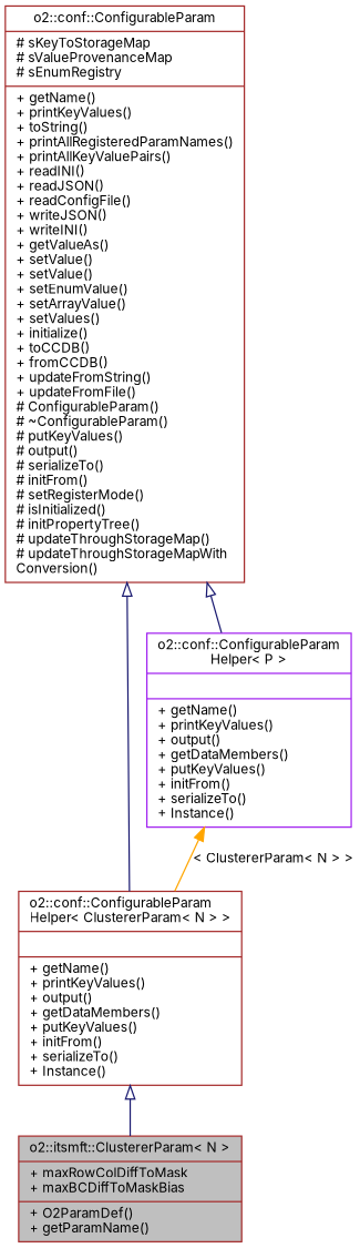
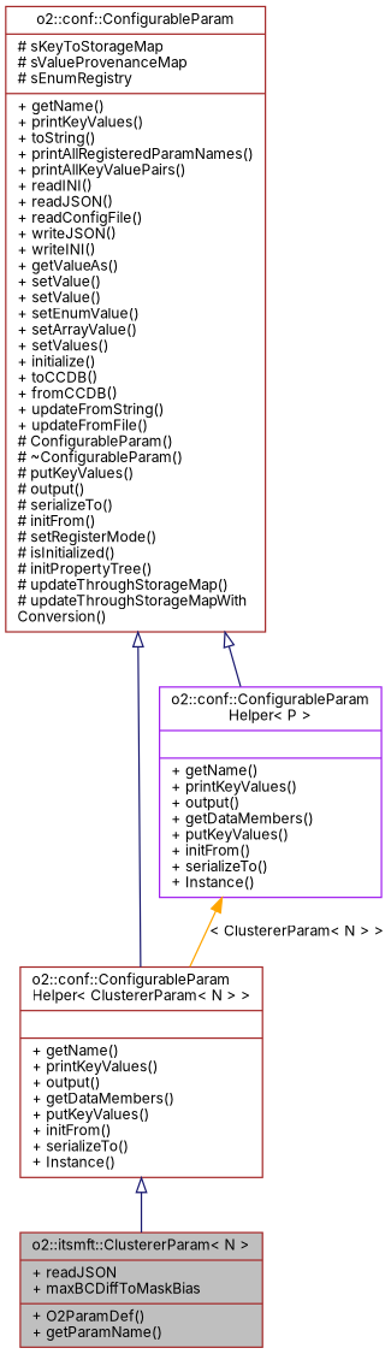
  digraph {
    fontname=Inter
    node [color=brown fontname=Inter fontsize=10 shape=record]
    edge [arrowtail=onormal color=midnightblue dir=back fontname=Inter fontsize=10 labelfontname=Helvetica labelfontsize=10 style=solid]
-   n1 [fillcolor=grey75 fontcolor=black height=0.2 label="{o2::itsmft::ClustererParam\< N \>\n|+ maxRowColDiffToMask\l+ maxBCDiffToMaskBias\l|+ O2ParamDef()\l+ getParamName()\l}" style=filled width=0.4]
+   n1 [fillcolor=grey75 fontcolor=black height=0.2 label="{o2::itsmft::ClustererParam\< N \>\n|+ readJSON\l+ maxBCDiffToMaskBias\l|+ O2ParamDef()\l+ getParamName()\l}" style=filled width=0.4]
    n2 [height=0.2 label="{o2::conf::ConfigurableParam\lHelper\< ClustererParam\< N \> \>\n||+ getName()\l+ printKeyValues()\l+ output()\l+ getDataMembers()\l+ putKeyValues()\l+ initFrom()\l+ serializeTo()\l+ Instance()\l}" width=0.4]
    n3 [height=0.2 label="{o2::conf::ConfigurableParam\n|# sKeyToStorageMap\l# sValueProvenanceMap\l# sEnumRegistry\l|+ getName()\l+ printKeyValues()\l+ toString()\l+ printAllRegisteredParamNames()\l+ printAllKeyValuePairs()\l+ readINI()\l+ readJSON()\l+ readConfigFile()\l+ writeJSON()\l+ writeINI()\l+ getValueAs()\l+ setValue()\l+ setValue()\l+ setEnumValue()\l+ setArrayValue()\l+ setValues()\l+ initialize()\l+ toCCDB()\l+ fromCCDB()\l+ updateFromString()\l+ updateFromFile()\l# ConfigurableParam()\l# ~ConfigurableParam()\l# putKeyValues()\l# output()\l# serializeTo()\l# initFrom()\l# setRegisterMode()\l# isInitialized()\l# initPropertyTree()\l# updateThroughStorageMap()\l# updateThroughStorageMapWith\lConversion()\l}" width=0.4]
    n4 [color=purple height=0.2 label="{o2::conf::ConfigurableParam\lHelper\< P \>\n||+ getName()\l+ printKeyValues()\l+ output()\l+ getDataMembers()\l+ putKeyValues()\l+ initFrom()\l+ serializeTo()\l+ Instance()\l}" width=0.4]
    n2 -> n1
    n3 -> n2
    n3 -> n4
    n4 -> n2 [color=orange label=" \< ClustererParam\< N \> \>" arrowtail=""]
  }
